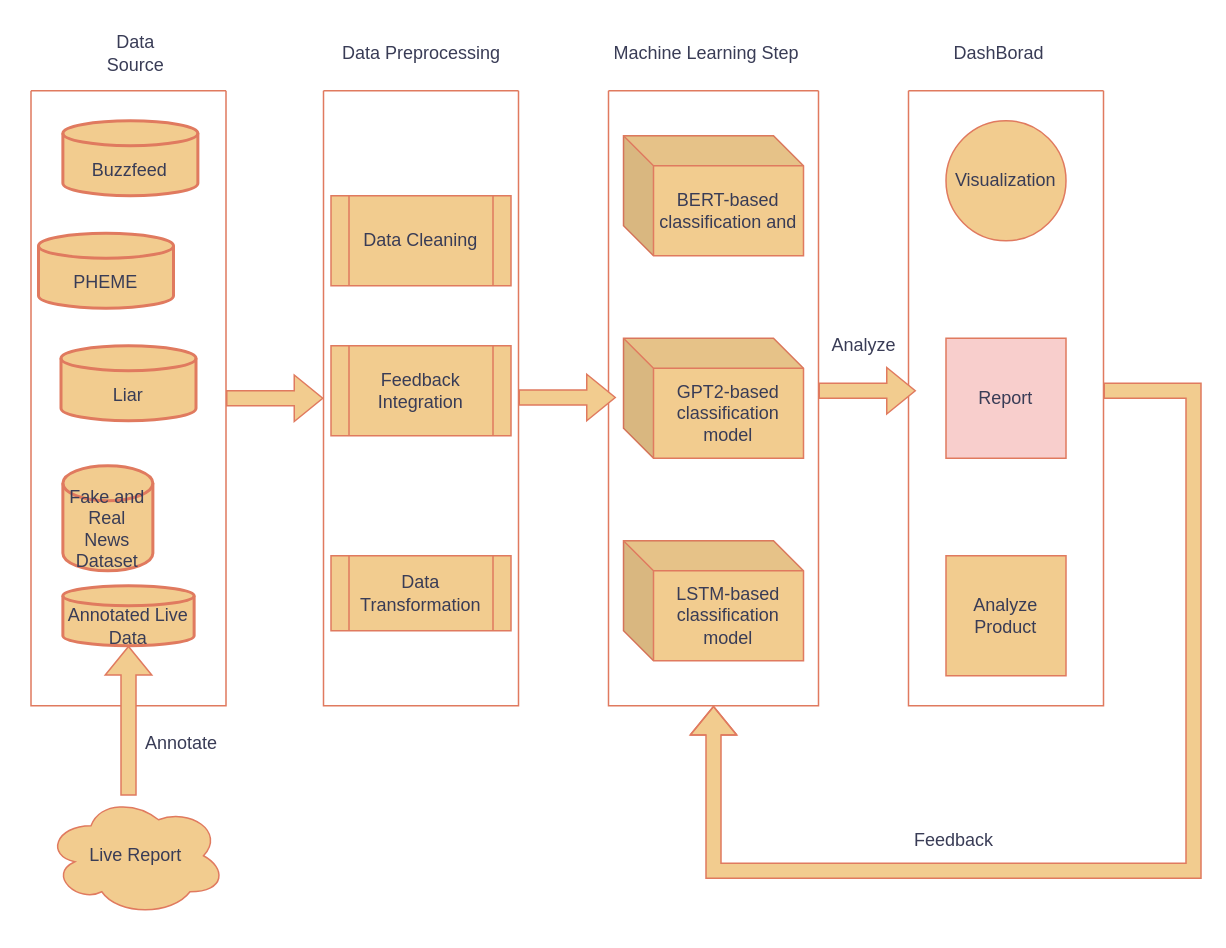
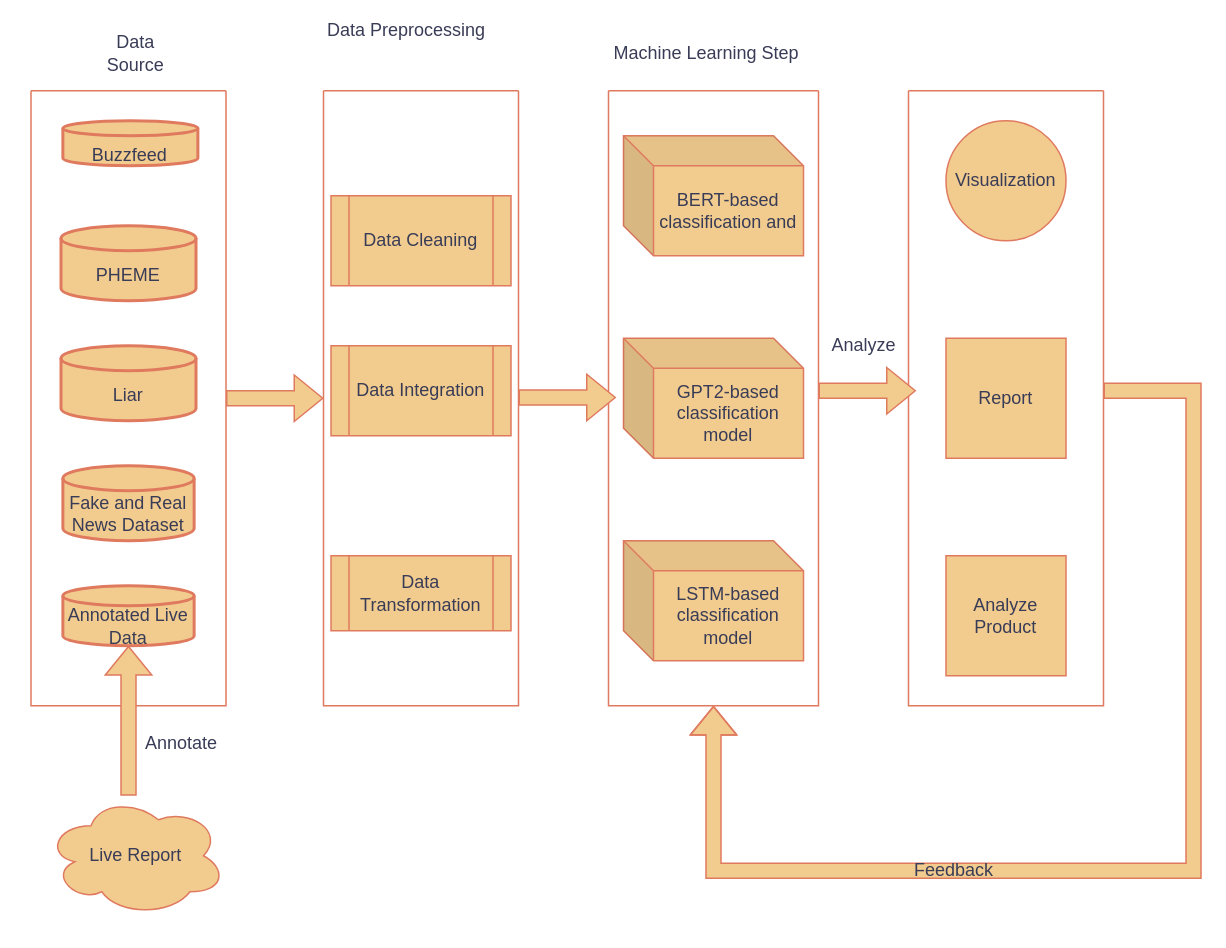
  <mxCell id="0" />
  <mxCell id="1" parent="0" />
  <mxCell id="2" value="Data Source" style="text;html=1;strokeColor=none;fillColor=none;align=center;verticalAlign=middle;whiteSpace=wrap;rounded=0;labelBackgroundColor=none;fontColor=#393C56;" parent="1" vertex="1"><mxGeometry x="60" y="20" width="60" height="30" as="geometry" /></mxCell>
- <mxCell id="3" value="Data Preprocessing" style="text;html=1;align=center;verticalAlign=middle;resizable=0;points=[];autosize=1;strokeColor=none;fillColor=none;labelBackgroundColor=none;fontColor=#393C56;" parent="1" vertex="1"><mxGeometry x="215" y="20" width="130" height="30" as="geometry" /></mxCell>
+ <mxCell id="3" value="Data Preprocessing" style="text;html=1;align=center;verticalAlign=middle;resizable=0;points=[];autosize=1;strokeColor=none;fillColor=none;labelBackgroundColor=none;fontColor=#393C56;" parent="1" vertex="1"><mxGeometry x="205" y="5" width="130" height="30" as="geometry" /></mxCell>
  <mxCell id="4" value="Machine Learning Step" style="text;html=1;align=center;verticalAlign=middle;resizable=0;points=[];autosize=1;strokeColor=none;fillColor=none;labelBackgroundColor=none;fontColor=#393C56;" parent="1" vertex="1"><mxGeometry x="395" y="20" width="150" height="30" as="geometry" /></mxCell>
- <mxCell id="5" value="DashBorad" style="text;html=1;align=center;verticalAlign=middle;resizable=0;points=[];autosize=1;strokeColor=none;fillColor=none;labelBackgroundColor=none;fontColor=#393C56;" parent="1" vertex="1"><mxGeometry x="625" y="20" width="80" height="30" as="geometry" /></mxCell>
  <mxCell id="6" value="" style="swimlane;startSize=0;strokeColor=#E07A5F;fontColor=#393C56;fillColor=#F2CC8F;" parent="1" vertex="1"><mxGeometry x="20" y="60" width="130" height="410" as="geometry" /></mxCell>
- <mxCell id="7" value="&lt;br&gt;Buzzfeed" style="strokeWidth=2;html=1;shape=mxgraph.flowchart.database;whiteSpace=wrap;strokeColor=#E07A5F;fontColor=#393C56;fillColor=#F2CC8F;" parent="6" vertex="1"><mxGeometry x="21.25" y="20" width="90" height="50" as="geometry" /></mxCell>
+ <mxCell id="7" value="&lt;br&gt;Buzzfeed" style="strokeWidth=2;html=1;shape=mxgraph.flowchart.database;whiteSpace=wrap;strokeColor=#E07A5F;fontColor=#393C56;fillColor=#F2CC8F;" parent="6" vertex="1"><mxGeometry x="21.25" y="20" width="90" height="30" as="geometry" /></mxCell>
  <mxCell id="8" value="&lt;br&gt;Liar" style="strokeWidth=2;html=1;shape=mxgraph.flowchart.database;whiteSpace=wrap;strokeColor=#E07A5F;fontColor=#393C56;fillColor=#F2CC8F;" parent="6" vertex="1"><mxGeometry x="20" y="170" width="90" height="50" as="geometry" /></mxCell>
- <mxCell id="9" value="&lt;br&gt;PHEME" style="strokeWidth=2;html=1;shape=mxgraph.flowchart.database;whiteSpace=wrap;strokeColor=#E07A5F;fontColor=#393C56;fillColor=#F2CC8F;" vertex="1" parent="6"><mxGeometry x="5" y="95" width="90" height="50" as="geometry" /></mxCell>
- <mxCell id="10" value="&lt;br&gt;Fake and Real News Dataset" style="strokeWidth=2;html=1;shape=mxgraph.flowchart.database;whiteSpace=wrap;strokeColor=#E07A5F;fontColor=#393C56;fillColor=#F2CC8F;" vertex="1" parent="6"><mxGeometry x="21.25" y="250" width="60" height="70" as="geometry" /></mxCell>
+ <mxCell id="9" value="&lt;br&gt;PHEME" style="strokeWidth=2;html=1;shape=mxgraph.flowchart.database;whiteSpace=wrap;strokeColor=#E07A5F;fontColor=#393C56;fillColor=#F2CC8F;" vertex="1" parent="6"><mxGeometry x="20" y="90" width="90" height="50" as="geometry" /></mxCell>
+ <mxCell id="10" value="&lt;br&gt;Fake and Real News Dataset" style="strokeWidth=2;html=1;shape=mxgraph.flowchart.database;whiteSpace=wrap;strokeColor=#E07A5F;fontColor=#393C56;fillColor=#F2CC8F;" vertex="1" parent="6"><mxGeometry x="21.25" y="250" width="87.5" height="50" as="geometry" /></mxCell>
  <mxCell id="11" value="&lt;br&gt;Annotated Live Data" style="strokeWidth=2;html=1;shape=mxgraph.flowchart.database;whiteSpace=wrap;strokeColor=#E07A5F;fontColor=#393C56;fillColor=#F2CC8F;" vertex="1" parent="6"><mxGeometry x="21.25" y="330" width="87.5" height="40" as="geometry" /></mxCell>
  <mxCell id="12" value="" style="swimlane;startSize=0;strokeColor=#E07A5F;fontColor=#393C56;fillColor=#F2CC8F;" parent="1" vertex="1"><mxGeometry x="215" y="60" width="130" height="410" as="geometry" /></mxCell>
  <mxCell id="13" value="Data Cleaning" style="shape=process;whiteSpace=wrap;html=1;backgroundOutline=1;strokeColor=#E07A5F;fontColor=#393C56;fillColor=#F2CC8F;" parent="12" vertex="1"><mxGeometry x="5" y="70" width="120" height="60" as="geometry" /></mxCell>
- <mxCell id="14" value="Feedback Integration" style="shape=process;whiteSpace=wrap;html=1;backgroundOutline=1;strokeColor=#E07A5F;fontColor=#393C56;fillColor=#F2CC8F;" parent="12" vertex="1"><mxGeometry x="5" y="170" width="120" height="60" as="geometry" /></mxCell>
+ <mxCell id="14" value="Data Integration" style="shape=process;whiteSpace=wrap;html=1;backgroundOutline=1;strokeColor=#E07A5F;fontColor=#393C56;fillColor=#F2CC8F;" parent="12" vertex="1"><mxGeometry x="5" y="170" width="120" height="60" as="geometry" /></mxCell>
  <mxCell id="15" value="Data Transformation" style="shape=process;whiteSpace=wrap;html=1;backgroundOutline=1;strokeColor=#E07A5F;fontColor=#393C56;fillColor=#F2CC8F;" parent="12" vertex="1"><mxGeometry x="5" y="310" width="120" height="50" as="geometry" /></mxCell>
  <mxCell id="16" value="" style="swimlane;startSize=0;strokeColor=#E07A5F;fontColor=#393C56;fillColor=#F2CC8F;" parent="1" vertex="1"><mxGeometry x="405" y="60" width="140" height="410" as="geometry"><mxRectangle x="420" y="50" width="50" height="40" as="alternateBounds" /></mxGeometry></mxCell>
  <mxCell id="17" value="BERT-based classification and" style="shape=cube;whiteSpace=wrap;html=1;boundedLbl=1;backgroundOutline=1;darkOpacity=0.05;darkOpacity2=0.1;strokeColor=#E07A5F;fontColor=#393C56;fillColor=#F2CC8F;" parent="16" vertex="1"><mxGeometry x="10" y="30" width="120" height="80" as="geometry" /></mxCell>
  <mxCell id="18" value="GPT2-based classification model" style="shape=cube;whiteSpace=wrap;html=1;boundedLbl=1;backgroundOutline=1;darkOpacity=0.05;darkOpacity2=0.1;strokeColor=#E07A5F;fontColor=#393C56;fillColor=#F2CC8F;" vertex="1" parent="16"><mxGeometry x="10" y="165" width="120" height="80" as="geometry" /></mxCell>
  <mxCell id="19" value="LSTM-based classification model" style="shape=cube;whiteSpace=wrap;html=1;boundedLbl=1;backgroundOutline=1;darkOpacity=0.05;darkOpacity2=0.1;strokeColor=#E07A5F;fontColor=#393C56;fillColor=#F2CC8F;" vertex="1" parent="16"><mxGeometry x="10" y="300" width="120" height="80" as="geometry" /></mxCell>
  <mxCell id="20" value="" style="swimlane;startSize=0;strokeColor=#E07A5F;fontColor=#393C56;fillColor=#F2CC8F;" parent="1" vertex="1"><mxGeometry x="605" y="60" width="130" height="410" as="geometry" /></mxCell>
  <mxCell id="21" value="Visualization" style="ellipse;whiteSpace=wrap;html=1;aspect=fixed;strokeColor=#E07A5F;fontColor=#393C56;fillColor=#F2CC8F;" parent="20" vertex="1"><mxGeometry x="25" y="20" width="80" height="80" as="geometry" /></mxCell>
- <mxCell id="22" value="Report" style="whiteSpace=wrap;html=1;aspect=fixed;strokeColor=#E07A5F;fontColor=#393C56;fillColor=#f8cecc;" parent="20" vertex="1"><mxGeometry x="25" y="165" width="80" height="80" as="geometry" /></mxCell>
+ <mxCell id="22" value="Report" style="whiteSpace=wrap;html=1;aspect=fixed;strokeColor=#E07A5F;fontColor=#393C56;fillColor=#F2CC8F;" parent="20" vertex="1"><mxGeometry x="25" y="165" width="80" height="80" as="geometry" /></mxCell>
  <mxCell id="23" value="Analyze Product" style="whiteSpace=wrap;html=1;aspect=fixed;strokeColor=#E07A5F;fontColor=#393C56;fillColor=#F2CC8F;" parent="20" vertex="1"><mxGeometry x="25" y="310" width="80" height="80" as="geometry" /></mxCell>
  <mxCell id="24" value="" style="shape=flexArrow;endArrow=classic;html=1;rounded=0;strokeColor=#E07A5F;fontColor=#393C56;fillColor=#F2CC8F;exitX=1;exitY=0.5;exitDx=0;exitDy=0;entryX=0;entryY=0.5;entryDx=0;entryDy=0;" parent="1" source="6" target="12" edge="1"><mxGeometry width="50" height="50" relative="1" as="geometry"><mxPoint x="405" y="390" as="sourcePoint" /><mxPoint x="455" y="340" as="targetPoint" /></mxGeometry></mxCell>
  <mxCell id="25" value="" style="shape=flexArrow;endArrow=classic;html=1;rounded=0;strokeColor=#E07A5F;fontColor=#393C56;fillColor=#F2CC8F;exitX=1;exitY=0.5;exitDx=0;exitDy=0;entryX=0;entryY=0.5;entryDx=0;entryDy=0;" parent="1" edge="1"><mxGeometry width="50" height="50" relative="1" as="geometry"><mxPoint x="345" y="264.5" as="sourcePoint" /><mxPoint x="410" y="264.5" as="targetPoint" /></mxGeometry></mxCell>
  <mxCell id="26" value="" style="shape=flexArrow;endArrow=classic;html=1;rounded=0;strokeColor=#E07A5F;fontColor=#393C56;fillColor=#F2CC8F;exitX=1;exitY=0.5;exitDx=0;exitDy=0;entryX=0;entryY=0.5;entryDx=0;entryDy=0;" parent="1" edge="1"><mxGeometry width="50" height="50" relative="1" as="geometry"><mxPoint x="545" y="260" as="sourcePoint" /><mxPoint x="610" y="260" as="targetPoint" /></mxGeometry></mxCell>
  <mxCell id="27" value="" style="shape=flexArrow;endArrow=classic;html=1;rounded=0;strokeColor=#E07A5F;fontColor=#393C56;fillColor=#F2CC8F;exitX=1;exitY=0.5;exitDx=0;exitDy=0;entryX=0.5;entryY=1;entryDx=0;entryDy=0;" parent="1" target="16" edge="1"><mxGeometry width="50" height="50" relative="1" as="geometry"><mxPoint x="735" y="260" as="sourcePoint" /><mxPoint x="465" y="540" as="targetPoint" /><Array as="points"><mxPoint x="795" y="260" /><mxPoint x="795" y="580" /><mxPoint x="475" y="580" /></Array></mxGeometry></mxCell>
- <mxCell id="28" value="Feedback" style="text;html=1;align=center;verticalAlign=middle;resizable=0;points=[];autosize=1;strokeColor=none;fillColor=none;fontColor=#393C56;" parent="1" vertex="1"><mxGeometry x="595" y="545" width="80" height="30" as="geometry" /></mxCell>
+ <mxCell id="28" value="Feedback" style="text;html=1;align=center;verticalAlign=middle;resizable=0;points=[];autosize=1;strokeColor=none;fillColor=none;fontColor=#393C56;" parent="1" vertex="1"><mxGeometry x="595" y="565" width="80" height="30" as="geometry" /></mxCell>
  <mxCell id="29" value="Analyze" style="text;html=1;align=center;verticalAlign=middle;resizable=0;points=[];autosize=1;strokeColor=none;fillColor=none;fontColor=#393C56;" parent="1" vertex="1"><mxGeometry x="540" y="215" width="70" height="30" as="geometry" /></mxCell>
  <mxCell id="30" value="Live Report" style="ellipse;shape=cloud;whiteSpace=wrap;html=1;labelBackgroundColor=none;fillColor=#F2CC8F;strokeColor=#E07A5F;fontColor=#393C56;" parent="1" vertex="1"><mxGeometry x="30" y="530" width="120" height="80" as="geometry" /></mxCell>
  <mxCell id="31" value="" style="shape=flexArrow;endArrow=classic;html=1;rounded=0;strokeColor=#E07A5F;fontColor=#393C56;fillColor=#F2CC8F;entryX=0.5;entryY=1;entryDx=0;entryDy=0;entryPerimeter=0;" edge="1" parent="1" target="11"><mxGeometry width="50" height="50" relative="1" as="geometry"><mxPoint x="85" y="530" as="sourcePoint" /><mxPoint x="225" y="275" as="targetPoint" /></mxGeometry></mxCell>
  <mxCell id="32" value="Annotate" style="text;html=1;align=center;verticalAlign=middle;resizable=0;points=[];autosize=1;strokeColor=none;fillColor=none;fontColor=#393C56;" vertex="1" parent="1"><mxGeometry x="85" y="480" width="70" height="30" as="geometry" /></mxCell>
